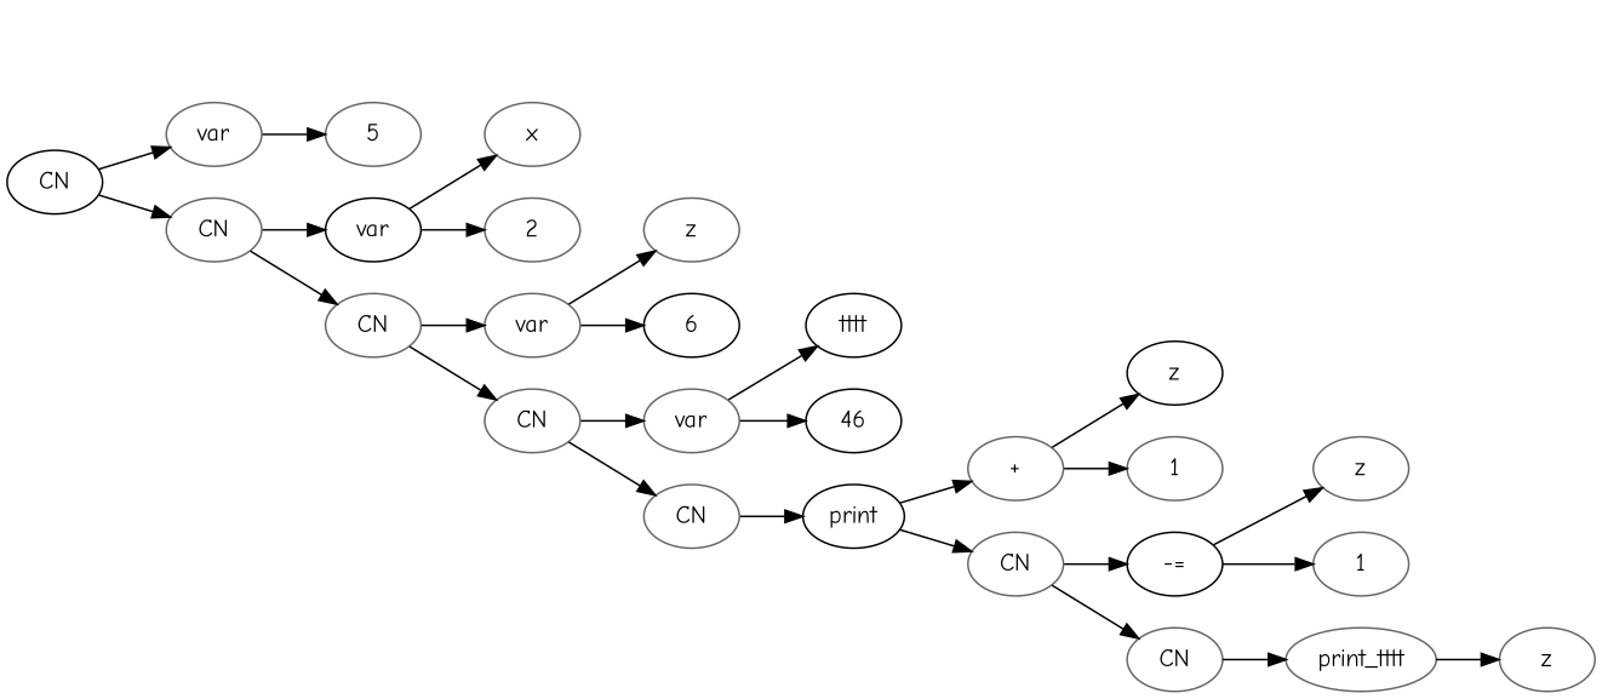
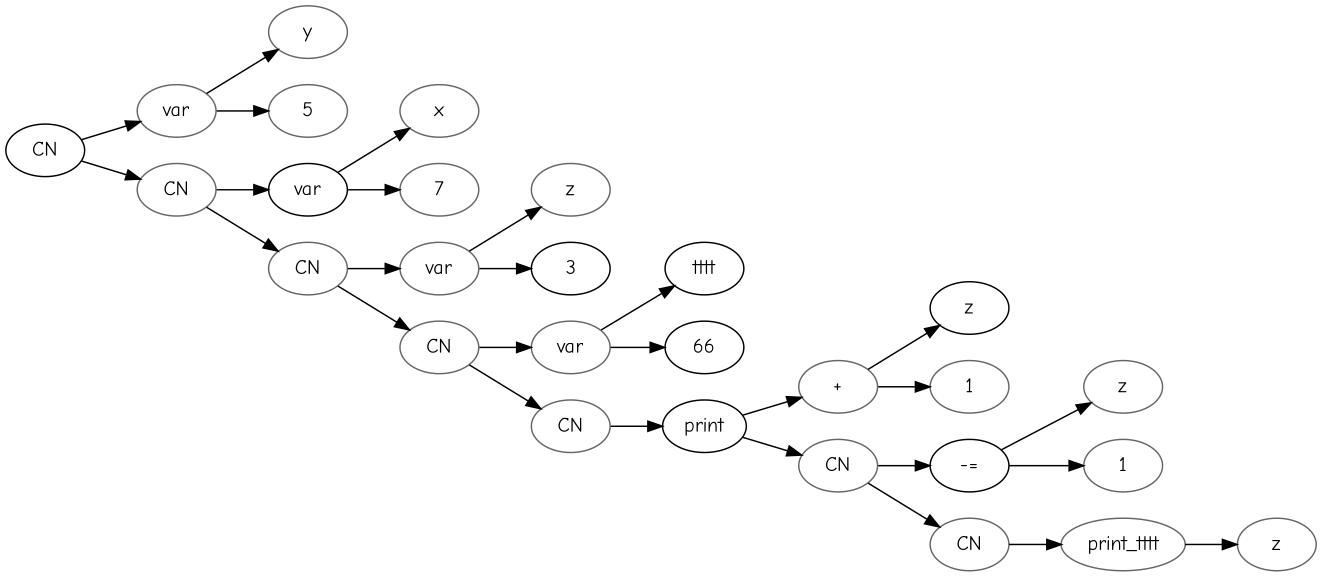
  digraph {
    fontname="Comic Neue"
    rankdir=LR
    node [color=gray40 fontname="Comic Neue"]
    edge [fontname="Comic Neue"]
    n1 [color=black label=CN]
    n2 [label=var]
    n3 [label=CN]
+   n4 [label=y]
    n5 [label=5]
    n6 [color=black label=var]
    n7 [label=CN]
    n8 [label=x]
-   n9 [label=2]
+   n9 [label=7]
    n10 [label=var]
    n11 [label=CN]
    n12 [label=z]
-   n13 [color=black label=6]
+   n13 [color=black label=3]
    n14 [label=var]
    n15 [label=CN]
    n16 [color=black label=tttt]
-   n17 [color=black label=46]
+   n17 [color=black label=66]
    n18 [color=black label=print]
    n19 [label="+"]
    n20 [label=CN]
    n21 [color=black label=z]
    n22 [label=1]
    n23 [color=black label="-="]
    n24 [label=CN]
    n25 [label=z]
    n26 [label=1]
    n27 [label=print_tttt]
    n28 [label=z]
    n1 -> n2
    n1 -> n3
+   n2 -> n4
    n2 -> n5
    n3 -> n6
    n3 -> n7
    n6 -> n8
    n6 -> n9
    n7 -> n10
    n7 -> n11
    n10 -> n12
    n10 -> n13
    n11 -> n14
    n11 -> n15
    n14 -> n16
    n14 -> n17
    n15 -> n18
    n18 -> n19
    n18 -> n20
    n19 -> n21
    n19 -> n22
    n20 -> n23
    n20 -> n24
    n23 -> n25
    n23 -> n26
    n24 -> n27
    n27 -> n28
  }
